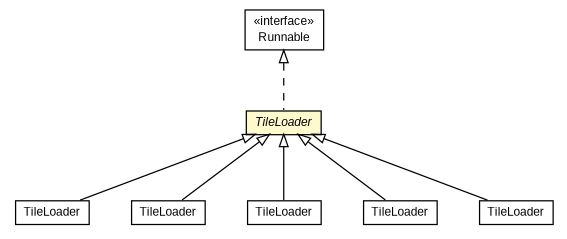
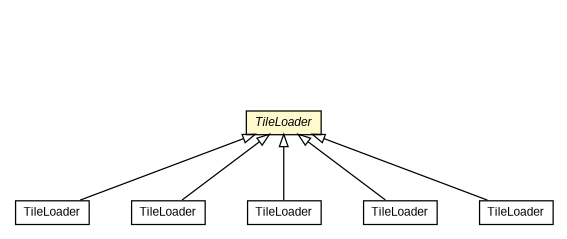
  digraph {
    nodesep=0.25
    ranksep=0.5
    node [fontcolor=black fontname=arial fontsize=10.0 shape=plaintext]
    edge [arrowtail=empty dir=back fontname=arial fontsize=10 headport=p labelfontname=arial labelfontsize=10 tailport=p]
    n1 [label=<<table title="org.osmdroid.tileprovider.modules.MapTileAssetsProvider.TileLoader" border="0" cellborder="1" cellspacing="0" cellpadding="2" port="p" href="./MapTileAssetsProvider.TileLoader.html"> 		<tr><td><table border="0" cellspacing="0" cellpadding="1"> <tr><td align="center" balign="center"> TileLoader </td></tr> 		</table></td></tr> 		</table>>]
    n2 [label=<<table title="org.osmdroid.tileprovider.modules.MapTileDownloader.TileLoader" border="0" cellborder="1" cellspacing="0" cellpadding="2" port="p" href="./MapTileDownloader.TileLoader.html"> 		<tr><td><table border="0" cellspacing="0" cellpadding="1"> <tr><td align="center" balign="center"> TileLoader </td></tr> 		</table></td></tr> 		</table>>]
    n3 [label=<<table title="org.osmdroid.tileprovider.modules.MapTileFileArchiveProvider.TileLoader" border="0" cellborder="1" cellspacing="0" cellpadding="2" port="p" href="./MapTileFileArchiveProvider.TileLoader.html"> 		<tr><td><table border="0" cellspacing="0" cellpadding="1"> <tr><td align="center" balign="center"> TileLoader </td></tr> 		</table></td></tr> 		</table>>]
    n4 [label=<<table title="org.osmdroid.tileprovider.modules.MapTileFilesystemProvider.TileLoader" border="0" cellborder="1" cellspacing="0" cellpadding="2" port="p" href="./MapTileFilesystemProvider.TileLoader.html"> 		<tr><td><table border="0" cellspacing="0" cellpadding="1"> <tr><td align="center" balign="center"> TileLoader </td></tr> 		</table></td></tr> 		</table>>]
    n5 [label=<<table title="org.osmdroid.tileprovider.modules.MapTileModuleProviderBase.TileLoader" border="0" cellborder="1" cellspacing="0" cellpadding="2" port="p" bgcolor="lemonChiffon" href="./MapTileModuleProviderBase.TileLoader.html"> 		<tr><td><table border="0" cellspacing="0" cellpadding="1"> <tr><td align="center" balign="center"><font face="arial italic"> TileLoader </font></td></tr> 		</table></td></tr> 		</table>>]
    n6 [label=<<table title="org.osmdroid.tileprovider.modules.MapTileSqlCacheProvider.TileLoader" border="0" cellborder="1" cellspacing="0" cellpadding="2" port="p" href="./MapTileSqlCacheProvider.TileLoader.html"> 		<tr><td><table border="0" cellspacing="0" cellpadding="1"> <tr><td align="center" balign="center"> TileLoader </td></tr> 		</table></td></tr> 		</table>>]
-   n7 [label=<<table title="java.lang.Runnable" border="0" cellborder="1" cellspacing="0" cellpadding="2" port="p" href="http://java.sun.com/j2se/1.4.2/docs/api/java/lang/Runnable.html"> 		<tr><td><table border="0" cellspacing="0" cellpadding="1"> <tr><td align="center" balign="center"> &#171;interface&#187; </td></tr> <tr><td align="center" balign="center"> Runnable </td></tr> 		</table></td></tr> 		</table>>]
    n5 -> n1
    n5 -> n2
    n5 -> n3
    n5 -> n4
    n5 -> n6
-   n7 -> n5 [style=dashed]
  }
